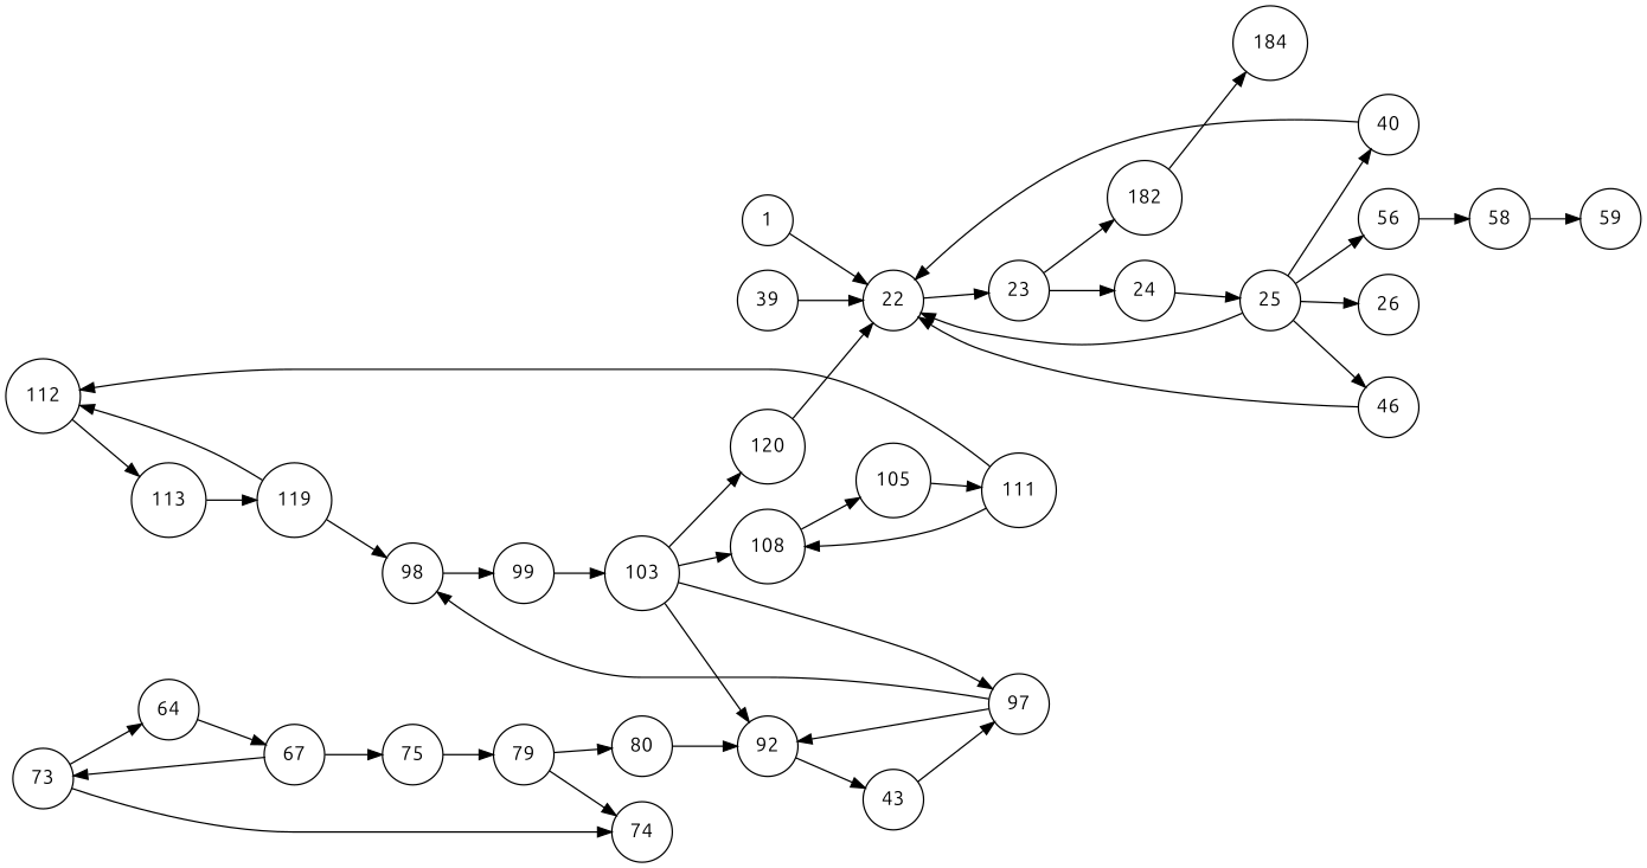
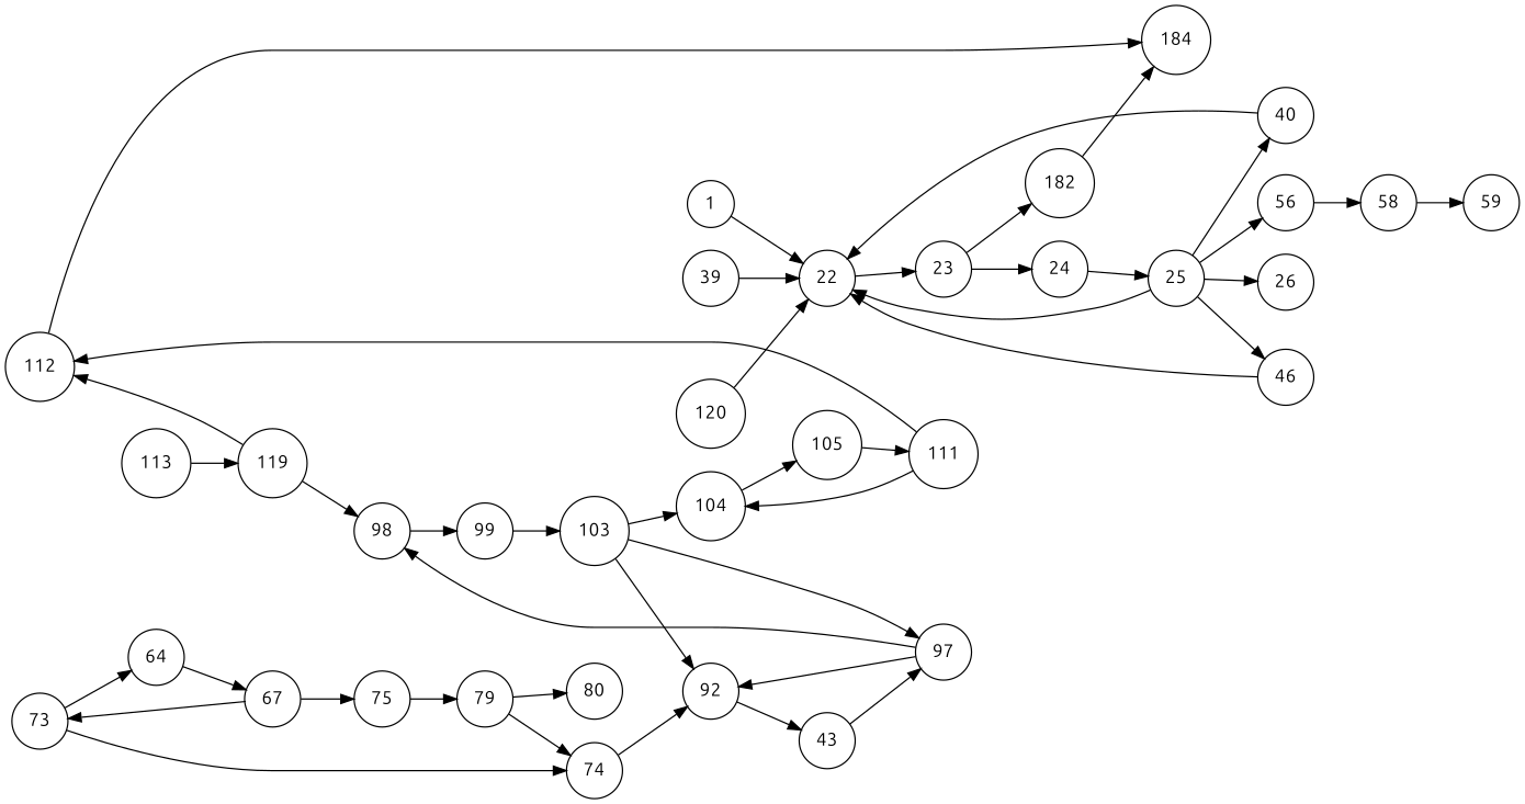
  digraph {
    fontname=Ubuntu
    rankdir=LR
    node [fontname=Ubuntu shape=circle]
    edge [fontname=Ubuntu]
    1
    22
    23
    182
    24
    103
-   104 [label=108]
+   104
    120
    92
    97
    105
    n12 [label=43]
    98
    99
    111
    112
    113
    119
    184
    25
    26
    40
    46
    56
    58
    59
    39
    n28 [label=64]
    67
    73
    75
    74
    79
    80
    1 -> 22
    22 -> 23
    23 -> 182
    23 -> 24
    182 -> 184
    24 -> 25
    103 -> 104
-   103 -> 120
    103 -> 92
    103 -> 97
    104 -> 105
    120 -> 22
    92 -> n12
    97 -> 92
    97 -> 98
    105 -> 111
    n12 -> 97
    98 -> 99
    99 -> 103
    111 -> 104
    111 -> 112
-   112 -> 113
+   112 -> 184
    113 -> 119
    119 -> 98
    119 -> 112
    25 -> 22
    25 -> 26
    25 -> 40
    25 -> 46
    25 -> 56
    40 -> 22
    46 -> 22
    56 -> 58
    58 -> 59
    39 -> 22
    n28 -> 67
    67 -> 73
    67 -> 75
    73 -> n28
    73 -> 74
    75 -> 79
    79 -> 74
    79 -> 80
-   80 -> 92
+   74 -> 92
  }
